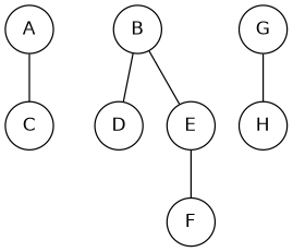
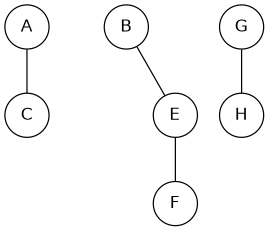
  graph {
    fontname="DejaVu Sans"
    node [fontname="DejaVu Sans" shape=circle]
    edge [fontname="DejaVu Sans"]
    A
    C
    B
-   D
    E
    F
    G
    H
    A -- C
-   B -- D
    B -- E
    E -- F
    G -- H
  }
